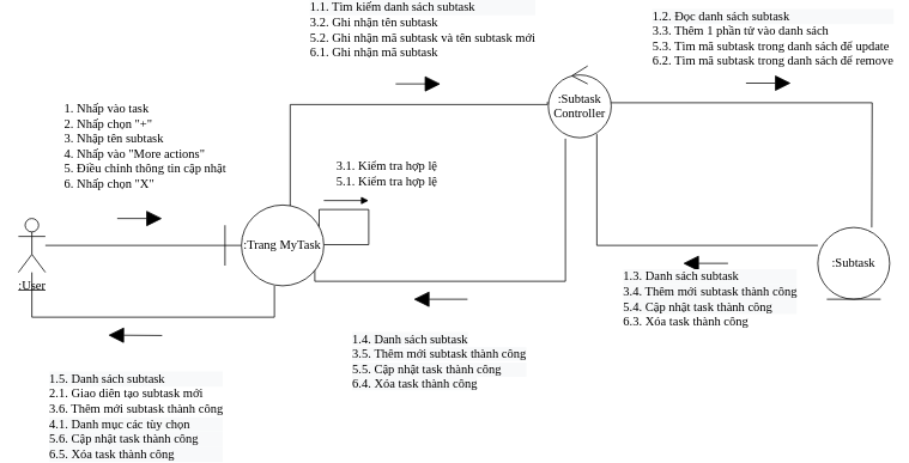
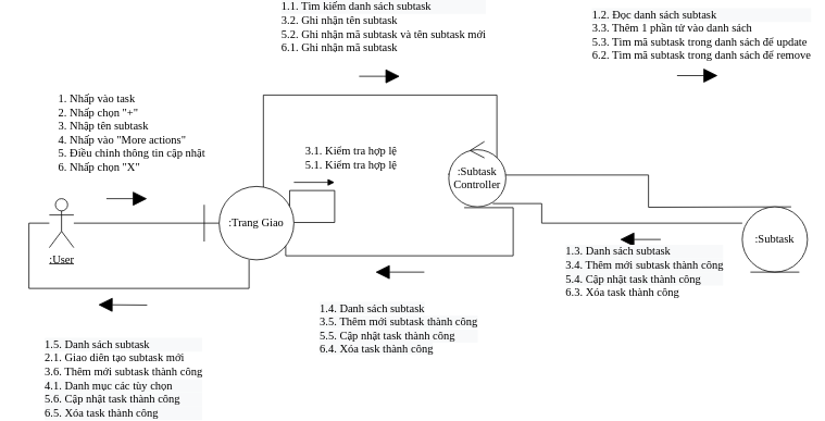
  <mxCell id="0" />
  <mxCell id="1" parent="0" />
  <mxCell id="2" style="endArrow=none;html=1;fontSize=14;fontFamily=Verdana;" parent="1" source="3" target="8" edge="1"><mxGeometry relative="1" as="geometry" /></mxCell>
- <mxCell id="3" value="&lt;u style=&quot;font-size: 14px;&quot;&gt;:User&lt;/u&gt;" style="shape=umlActor;verticalLabelPosition=bottom;verticalAlign=top;html=1;fontSize=14;fontFamily=Verdana;" parent="1" vertex="1"><mxGeometry x="20" y="190" width="30" height="60" as="geometry" /></mxCell>
+ <mxCell id="3" value="&lt;u style=&quot;font-size: 14px;&quot;&gt;:User&lt;/u&gt;" style="shape=umlActor;verticalLabelPosition=bottom;verticalAlign=top;html=1;fontSize=14;fontFamily=Verdana;" parent="1" vertex="1"><mxGeometry x="60" y="190" width="30" height="60" as="geometry" /></mxCell>
  <mxCell id="4" style="edgeStyle=orthogonalEdgeStyle;rounded=0;orthogonalLoop=1;jettySize=auto;html=1;endArrow=none;endFill=0;fontSize=14;exitX=0.986;exitY=0.513;exitDx=0;exitDy=0;exitPerimeter=0;fontFamily=Verdana;" parent="1" source="20" edge="1"><mxGeometry relative="1" as="geometry"><mxPoint x="700" y="60" as="sourcePoint" /><mxPoint x="970" y="200" as="targetPoint" /></mxGeometry></mxCell>
  <mxCell id="5" style="edgeStyle=orthogonalEdgeStyle;rounded=0;orthogonalLoop=1;jettySize=auto;html=1;entryX=0.882;entryY=0.836;entryDx=0;entryDy=0;endArrow=none;endFill=0;fontSize=14;entryPerimeter=0;exitX=0.271;exitY=1.013;exitDx=0;exitDy=0;exitPerimeter=0;fontFamily=Verdana;" parent="1" source="20" target="8" edge="1"><mxGeometry relative="1" as="geometry"><Array as="points"><mxPoint x="629" y="260" /><mxPoint x="350" y="260" /><mxPoint x="350" y="243" /><mxPoint x="347" y="243" /></Array><mxPoint x="610" y="80" as="sourcePoint" /></mxGeometry></mxCell>
  <mxCell id="6" style="edgeStyle=orthogonalEdgeStyle;rounded=0;orthogonalLoop=1;jettySize=auto;html=1;entryX=-0.014;entryY=0.5;entryDx=0;entryDy=0;entryPerimeter=0;endArrow=none;endFill=0;fontSize=14;exitX=0.66;exitY=0.022;exitDx=0;exitDy=0;exitPerimeter=0;fontFamily=Verdana;" parent="1" source="8" target="20" edge="1"><mxGeometry relative="1" as="geometry"><Array as="points"><mxPoint x="323" y="63" /><mxPoint x="609" y="63" /></Array><mxPoint x="580.12" y="62.72" as="targetPoint" /></mxGeometry></mxCell>
  <mxCell id="7" style="edgeStyle=orthogonalEdgeStyle;rounded=0;orthogonalLoop=1;jettySize=auto;html=1;endArrow=none;endFill=0;fontSize=14;fontFamily=Verdana;" parent="1" source="8" target="3" edge="1"><mxGeometry relative="1" as="geometry"><Array as="points"><mxPoint x="305" y="300" /><mxPoint x="35" y="300" /></Array></mxGeometry></mxCell>
- <mxCell id="8" value="&lt;span style=&quot;font-size: 14px;&quot;&gt;:Trang MyTask&lt;/span&gt;" style="shape=umlBoundary;whiteSpace=wrap;html=1;fontSize=14;fontFamily=Verdana;" parent="1" vertex="1"><mxGeometry x="250" y="175" width="110" height="90" as="geometry" /></mxCell>
+ <mxCell id="8" value="&lt;span style=&quot;font-size: 14px;&quot;&gt;:Trang Giao&lt;/span&gt;" style="shape=umlBoundary;whiteSpace=wrap;html=1;fontSize=14;fontFamily=Verdana;" parent="1" vertex="1"><mxGeometry x="250" y="175" width="110" height="90" as="geometry" /></mxCell>
  <mxCell id="9" style="edgeStyle=orthogonalEdgeStyle;rounded=0;orthogonalLoop=1;jettySize=auto;html=1;endArrow=none;endFill=0;fontSize=14;entryX=0.771;entryY=0.95;entryDx=0;entryDy=0;entryPerimeter=0;fontFamily=Verdana;" parent="1" target="20" edge="1"><mxGeometry relative="1" as="geometry"><mxPoint x="680" y="90" as="targetPoint" /><Array as="points"><mxPoint x="664" y="220" /></Array><mxPoint x="910" y="220" as="sourcePoint" /></mxGeometry></mxCell>
  <mxCell id="10" value="" style="endArrow=block;html=1;fontSize=14;endFill=1;endSize=15;fontFamily=Verdana;" parent="1" edge="1"><mxGeometry width="50" height="50" relative="1" as="geometry"><mxPoint x="130" y="190" as="sourcePoint" /><mxPoint x="180" y="190" as="targetPoint" /></mxGeometry></mxCell>
  <mxCell id="11" value="&lt;div style=&quot;text-align: left&quot;&gt;&lt;div&gt;1. Nhấp vào task&lt;/div&gt;&lt;span style=&quot;text-align: center&quot;&gt;&lt;div style=&quot;text-align: left&quot;&gt;2. Nhấp chọn &quot;+&quot;&lt;/div&gt;&lt;div style=&quot;text-align: left&quot;&gt;3. Nhập tên subtask&lt;/div&gt;&lt;div style=&quot;text-align: left&quot;&gt;4. Nhấp vào &quot;More actions&quot;&lt;/div&gt;&lt;/span&gt;&lt;div&gt;5. Điều chỉnh thông tin cập nhật&lt;/div&gt;&lt;div&gt;6. Nhấp chọn &quot;X&quot;&lt;/div&gt;&lt;/div&gt;" style="edgeLabel;html=1;align=center;verticalAlign=middle;resizable=0;points=[];fontSize=14;fontFamily=Verdana;" parent="10" vertex="1" connectable="0"><mxGeometry x="-0.42" y="-1" relative="1" as="geometry"><mxPoint x="15.83" y="-82" as="offset" /></mxGeometry></mxCell>
  <mxCell id="12" value="&lt;div style=&quot;text-align: left&quot;&gt;&lt;div style=&quot;background-color: rgb(248 , 249 , 250) ; font-family: &amp;#34;verdana&amp;#34;&quot;&gt;1.2. Đọc danh sách subtask&lt;/div&gt;&lt;span style=&quot;background-color: rgb(248 , 249 , 250) ; font-family: &amp;#34;verdana&amp;#34; ; text-align: center&quot;&gt;&lt;div style=&quot;text-align: left&quot;&gt;3.3. Thêm 1 phần tử vào danh sách&lt;/div&gt;&lt;div style=&quot;text-align: left&quot;&gt;5.3. Tìm mã subtask trong danh sách để update&lt;/div&gt;&lt;div style=&quot;text-align: left&quot;&gt;6.2. Tìm mã subtask trong danh sách để remove&lt;/div&gt;&lt;/span&gt;&lt;/div&gt;" style="endArrow=block;html=1;fontSize=14;endFill=1;endSize=15;fontFamily=Verdana;" parent="1" edge="1"><mxGeometry x="0.2" y="49" width="50" height="50" relative="1" as="geometry"><mxPoint x="830" y="39.17" as="sourcePoint" /><mxPoint x="880" y="39.17" as="targetPoint" /><mxPoint as="offset" /></mxGeometry></mxCell>
  <mxCell id="13" value="&lt;div style=&quot;text-align: left ; font-size: 14px&quot;&gt;&lt;div style=&quot;background-color: rgb(248 , 249 , 250) ; font-family: &amp;#34;verdana&amp;#34;&quot;&gt;1.1. Tìm kiếm danh sách subtask&lt;br&gt;&lt;/div&gt;&lt;span style=&quot;background-color: rgb(248 , 249 , 250) ; font-family: &amp;#34;verdana&amp;#34; ; text-align: center&quot;&gt;&lt;div style=&quot;text-align: left&quot;&gt;3.2. Ghi nhận tên subtask&lt;/div&gt;&lt;div style=&quot;text-align: left&quot;&gt;5.2. Ghi nhận mã subtask và tên subtask mới&lt;/div&gt;&lt;div style=&quot;text-align: left&quot;&gt;6.1. Ghi nhận mã subtask&lt;/div&gt;&lt;/span&gt;&lt;/div&gt;" style="endArrow=block;html=1;fontSize=14;align=center;endFill=1;endSize=15;fontFamily=Verdana;" parent="1" edge="1"><mxGeometry x="0.2" y="60" width="50" height="50" relative="1" as="geometry"><mxPoint x="440" y="40" as="sourcePoint" /><mxPoint x="490" y="40" as="targetPoint" /><Array as="points"><mxPoint x="480" y="40" /></Array><mxPoint as="offset" /></mxGeometry></mxCell>
  <mxCell id="14" value="&lt;div style=&quot;text-align: left ; font-size: 14px&quot;&gt;&lt;div style=&quot;background-color: rgb(248 , 249 , 250) ; font-family: &amp;#34;verdana&amp;#34;&quot;&gt;1.3. Danh sách subtask&lt;/div&gt;&lt;div style=&quot;background-color: rgb(248 , 249 , 250) ; font-family: &amp;#34;verdana&amp;#34;&quot;&gt;3.4. Thêm mới subtask thành công&lt;/div&gt;&lt;div style=&quot;background-color: rgb(248 , 249 , 250) ; font-family: &amp;#34;verdana&amp;#34;&quot;&gt;5.4. Cập nhật task thành công&lt;br&gt;&lt;/div&gt;&lt;div style=&quot;background-color: rgb(248 , 249 , 250) ; font-family: &amp;#34;verdana&amp;#34; ; text-align: center&quot;&gt;&lt;/div&gt;&lt;span style=&quot;background-color: rgb(248 , 249 , 250) ; font-family: &amp;#34;verdana&amp;#34; ; text-align: center&quot;&gt;&lt;div style=&quot;text-align: left&quot;&gt;6.3. Xóa task thành công&lt;/div&gt;&lt;/span&gt;&lt;/div&gt;" style="endArrow=block;html=1;fontSize=14;endFill=1;endSize=15;fontFamily=Verdana;" parent="1" edge="1"><mxGeometry x="-0.2" y="40" width="50" height="50" relative="1" as="geometry"><mxPoint x="810" y="240" as="sourcePoint" /><mxPoint x="760" y="240" as="targetPoint" /><mxPoint as="offset" /></mxGeometry></mxCell>
  <mxCell id="15" value="&lt;font style=&quot;background-color: rgb(248 , 249 , 250) ; font-family: &amp;#34;verdana&amp;#34;&quot;&gt;1.4. Danh sách subtask&lt;br&gt;&lt;/font&gt;&lt;span style=&quot;background-color: rgb(248 , 249 , 250) ; font-family: &amp;#34;verdana&amp;#34;&quot;&gt;3.5.&amp;nbsp;&lt;/span&gt;&lt;span style=&quot;background-color: rgb(248 , 249 , 250) ; font-family: &amp;#34;verdana&amp;#34;&quot;&gt;Thêm mới subtask thành công&lt;br&gt;&lt;/span&gt;&lt;div style=&quot;background-color: rgb(248 , 249 , 250) ; font-family: &amp;#34;verdana&amp;#34;&quot;&gt;5.5.&amp;nbsp;Cập nhật task thành công&lt;/div&gt;&lt;div style=&quot;background-color: rgb(248 , 249 , 250) ; font-family: &amp;#34;verdana&amp;#34;&quot;&gt;&lt;/div&gt;&lt;span style=&quot;background-color: rgb(248 , 249 , 250) ; font-family: &amp;#34;verdana&amp;#34;&quot;&gt;6.4.&amp;nbsp;&lt;/span&gt;&lt;span style=&quot;background-color: rgb(248 , 249 , 250) ; font-family: &amp;#34;verdana&amp;#34;&quot;&gt;Xóa task thành công&lt;/span&gt;" style="endArrow=block;html=1;fontSize=14;endFill=1;jumpSize=7;sourcePerimeterSpacing=2;endSize=15;fontFamily=Verdana;align=left;" parent="1" edge="1"><mxGeometry x="1" y="99" width="50" height="50" relative="1" as="geometry"><mxPoint x="520" y="280" as="sourcePoint" /><mxPoint x="460" y="280" as="targetPoint" /><Array as="points" /><mxPoint x="-70" y="-29" as="offset" /></mxGeometry></mxCell>
  <mxCell id="16" value="" style="endArrow=block;html=1;fontSize=14;endFill=1;endSize=15;fontFamily=Verdana;" parent="1" edge="1"><mxGeometry width="50" height="50" relative="1" as="geometry"><mxPoint x="180" y="320.42" as="sourcePoint" /><mxPoint x="120" y="320" as="targetPoint" /><Array as="points" /></mxGeometry></mxCell>
  <mxCell id="17" value="&lt;div style=&quot;text-align: left&quot;&gt;&lt;div style=&quot;background-color: rgb(248 , 249 , 250) ; font-family: &amp;#34;verdana&amp;#34;&quot;&gt;1.5. Danh sách subtask&lt;/div&gt;&lt;span style=&quot;background-color: rgb(248 , 249 , 250) ; font-family: &amp;#34;verdana&amp;#34; ; text-align: center&quot;&gt;&lt;div style=&quot;text-align: left&quot;&gt;2.1. Giao diên tạo subtask mới&lt;/div&gt;&lt;div style=&quot;text-align: left&quot;&gt;3.6. Thêm mới subtask thành công&lt;/div&gt;&lt;/span&gt;&lt;div style=&quot;background-color: rgb(248 , 249 , 250) ; font-family: &amp;#34;verdana&amp;#34;&quot;&gt;4.1. Danh mục các tùy chọn&lt;/div&gt;&lt;div style=&quot;background-color: rgb(248 , 249 , 250) ; font-family: &amp;#34;verdana&amp;#34; ; text-align: center&quot;&gt;&lt;/div&gt;&lt;span style=&quot;background-color: rgb(248 , 249 , 250) ; font-family: &amp;#34;verdana&amp;#34; ; text-align: center&quot;&gt;&lt;/span&gt;&lt;div style=&quot;background-color: rgb(248 , 249 , 250) ; font-family: &amp;#34;verdana&amp;#34;&quot;&gt;5.6.&amp;nbsp;Cập nhật task thành công&lt;/div&gt;&lt;div style=&quot;background-color: rgb(248 , 249 , 250) ; font-family: &amp;#34;verdana&amp;#34;&quot;&gt;6.5.&amp;nbsp;Xóa task thành công&lt;/div&gt;&lt;/div&gt;&lt;div style=&quot;font-size: 14px&quot;&gt;&lt;span style=&quot;font-size: 14px&quot;&gt;&lt;/span&gt;&lt;/div&gt;" style="edgeLabel;html=1;align=center;verticalAlign=middle;resizable=0;points=[];fontSize=14;fontFamily=Verdana;" parent="16" vertex="1" connectable="0"><mxGeometry x="-0.409" relative="1" as="geometry"><mxPoint x="-12" y="89.71" as="offset" /></mxGeometry></mxCell>
  <mxCell id="18" style="edgeStyle=orthogonalEdgeStyle;rounded=0;orthogonalLoop=1;jettySize=auto;html=1;endArrow=none;endFill=0;fontSize=14;exitX=0.953;exitY=0.269;exitDx=0;exitDy=0;exitPerimeter=0;entryX=1.003;entryY=0.491;entryDx=0;entryDy=0;entryPerimeter=0;fontFamily=Verdana;" parent="1" source="8" target="8" edge="1"><mxGeometry relative="1" as="geometry"><Array as="points"><mxPoint x="355" y="180" /><mxPoint x="410" y="180" /><mxPoint x="410" y="219" /></Array></mxGeometry></mxCell>
  <mxCell id="19" value="&lt;font style=&quot;font-size: 14px&quot;&gt;3.1. Kiểm tra hợp lệ&lt;br&gt;5.1. Kiểm tra hợp lệ&lt;br style=&quot;font-size: 14px&quot;&gt;&lt;/font&gt;" style="endArrow=block;html=1;fontSize=14;align=center;endFill=1;fontFamily=Verdana;" parent="1" edge="1"><mxGeometry x="1" y="36" width="50" height="50" relative="1" as="geometry"><mxPoint x="360" y="170" as="sourcePoint" /><mxPoint x="410" y="170" as="targetPoint" /><Array as="points" /><mxPoint x="20" y="6" as="offset" /></mxGeometry></mxCell>
- <mxCell id="20" value="&lt;div style=&quot;font-size: 14px;&quot;&gt;:Subtask&lt;/div&gt;&lt;div style=&quot;font-size: 14px;&quot;&gt;Controller&lt;br style=&quot;font-size: 14px;&quot;&gt;&lt;/div&gt;" style="ellipse;shape=umlControl;whiteSpace=wrap;html=1;fontFamily=Verdana;fontSize=14;" parent="1" vertex="1"><mxGeometry x="610" y="20" width="70" height="80" as="geometry" /></mxCell>
+ <mxCell id="20" value="&lt;div style=&quot;font-size: 14px;&quot;&gt;:Subtask&lt;/div&gt;&lt;div style=&quot;font-size: 14px;&quot;&gt;Controller&lt;br style=&quot;font-size: 14px;&quot;&gt;&lt;/div&gt;" style="ellipse;shape=umlControl;whiteSpace=wrap;html=1;fontFamily=Verdana;fontSize=14;" parent="1" vertex="1"><mxGeometry x="550" y="120" width="70" height="80" as="geometry" /></mxCell>
  <mxCell id="21" value=":Subtask" style="ellipse;shape=umlEntity;whiteSpace=wrap;html=1;fontFamily=Verdana;fontSize=14;" parent="1" vertex="1"><mxGeometry x="910" y="200" width="80" height="80" as="geometry" /></mxCell>
